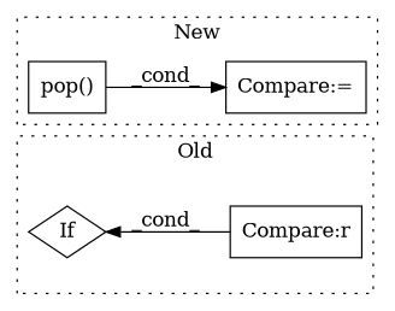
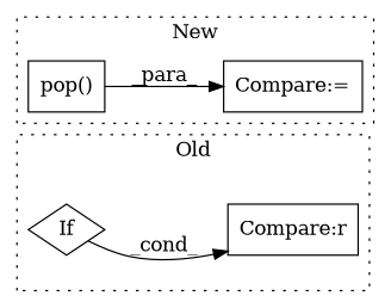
  digraph {
    rankdir=LR
    node [shape=box]
    n1 [a=96 l="3,14" label=If s="3548,3576" shape=diamond]
    n2 [a=40 l=25 label="Compare:r" s=3551]
    n3 [a=75 l="16,1" label="pop()" s="3028,3049"]
    n4 [a=68 l=3 label="Compare:=" s=3025]
    subgraph cluster_1 {
      label=Old
      style=dotted
      n1
      n2
    }
    subgraph cluster_2 {
      label=New
      style=dotted
      n3
      n4
    }
-   n2 -> n1 [label=_cond_]
-   n3 -> n4 [label=_cond_]
+   n1 -> n2 [label=_cond_]
+   n3 -> n4 [label=_para_]
  }
